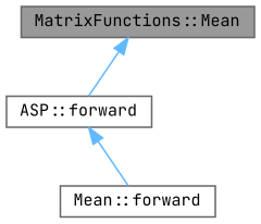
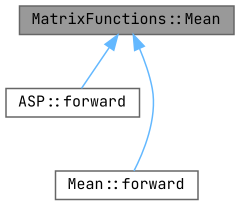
  digraph {
    fontname="JetBrains Mono"
    rankdir=TB
    node [color=grey40 fillcolor=white fontname="JetBrains Mono" fontsize=10 shape=box style=filled]
    edge [color=steelblue1 dir=back fontname="JetBrains Mono" fontsize=10 labelfontname=Helvetica labelfontsize=10 style=solid]
    n1 [color=gray40 fillcolor=grey60 fontcolor=black height=0.2 label="MatrixFunctions::Mean" width=0.4]
    n2 [height=0.2 label="ASP::forward" width=0.4]
    n3 [height=0.2 label="Mean::forward" width=0.4]
    n1 -> n2
-   n2 -> n3
+   n1 -> n3
  }
